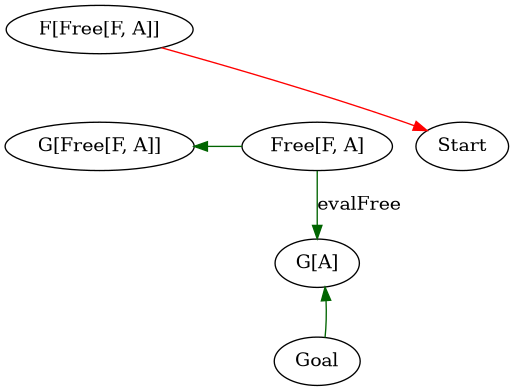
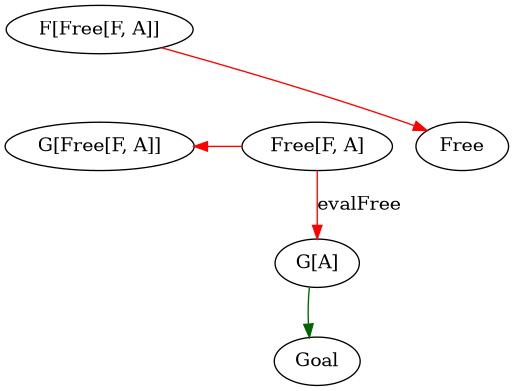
  digraph {
    rankdir=TB
    node [group=up]
    edge [color=darkgreen]
    n1 [group=bottom label="Free[F, A]"]
    n2 [label="G[Free[F, A]]"]
    n3 [label="G[A]"]
-   Start [group=""]
+   Start [label=Free group=""]
    n5 [label="F[Free[F, A]]"]
    Goal [group=""]
    subgraph sub_1 {
      rank=same
      n1
      n2
    }
-   n1 -> n3 [label=evalFree weight=0]
-   n2 -> n1 [dir=back]
-   Goal -> n3
+   n1 -> n3 [color=red label=evalFree weight=0]
+   n2 -> n1 [color=red dir=back]
+   n3 -> Goal
    n5 -> n2 [label=handler style=invis color=""]
    n5 -> Start [color=red]
  }
